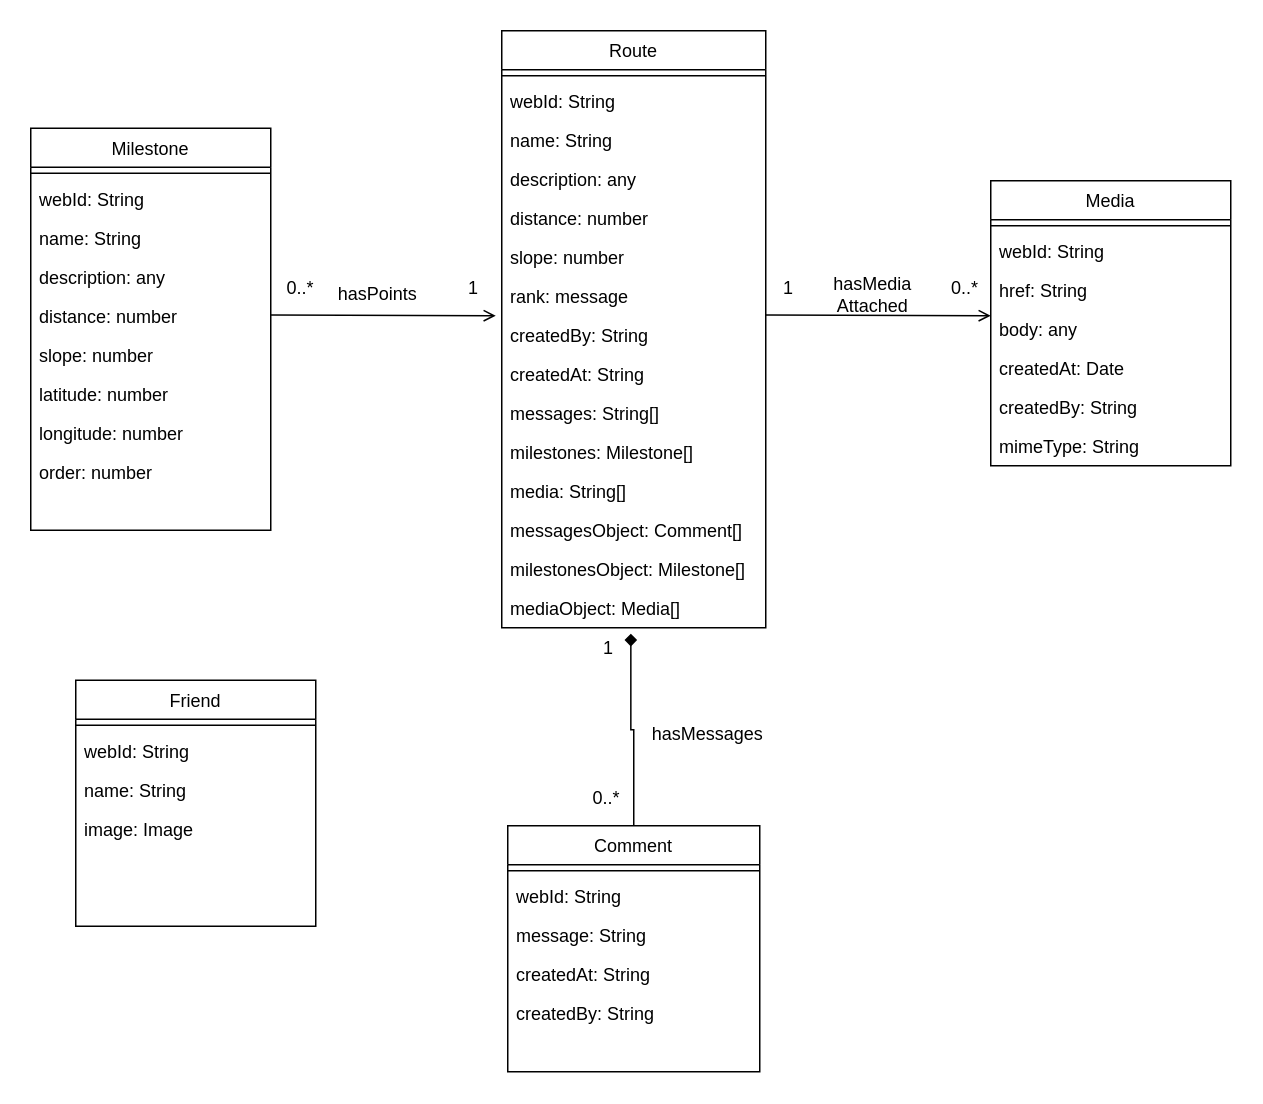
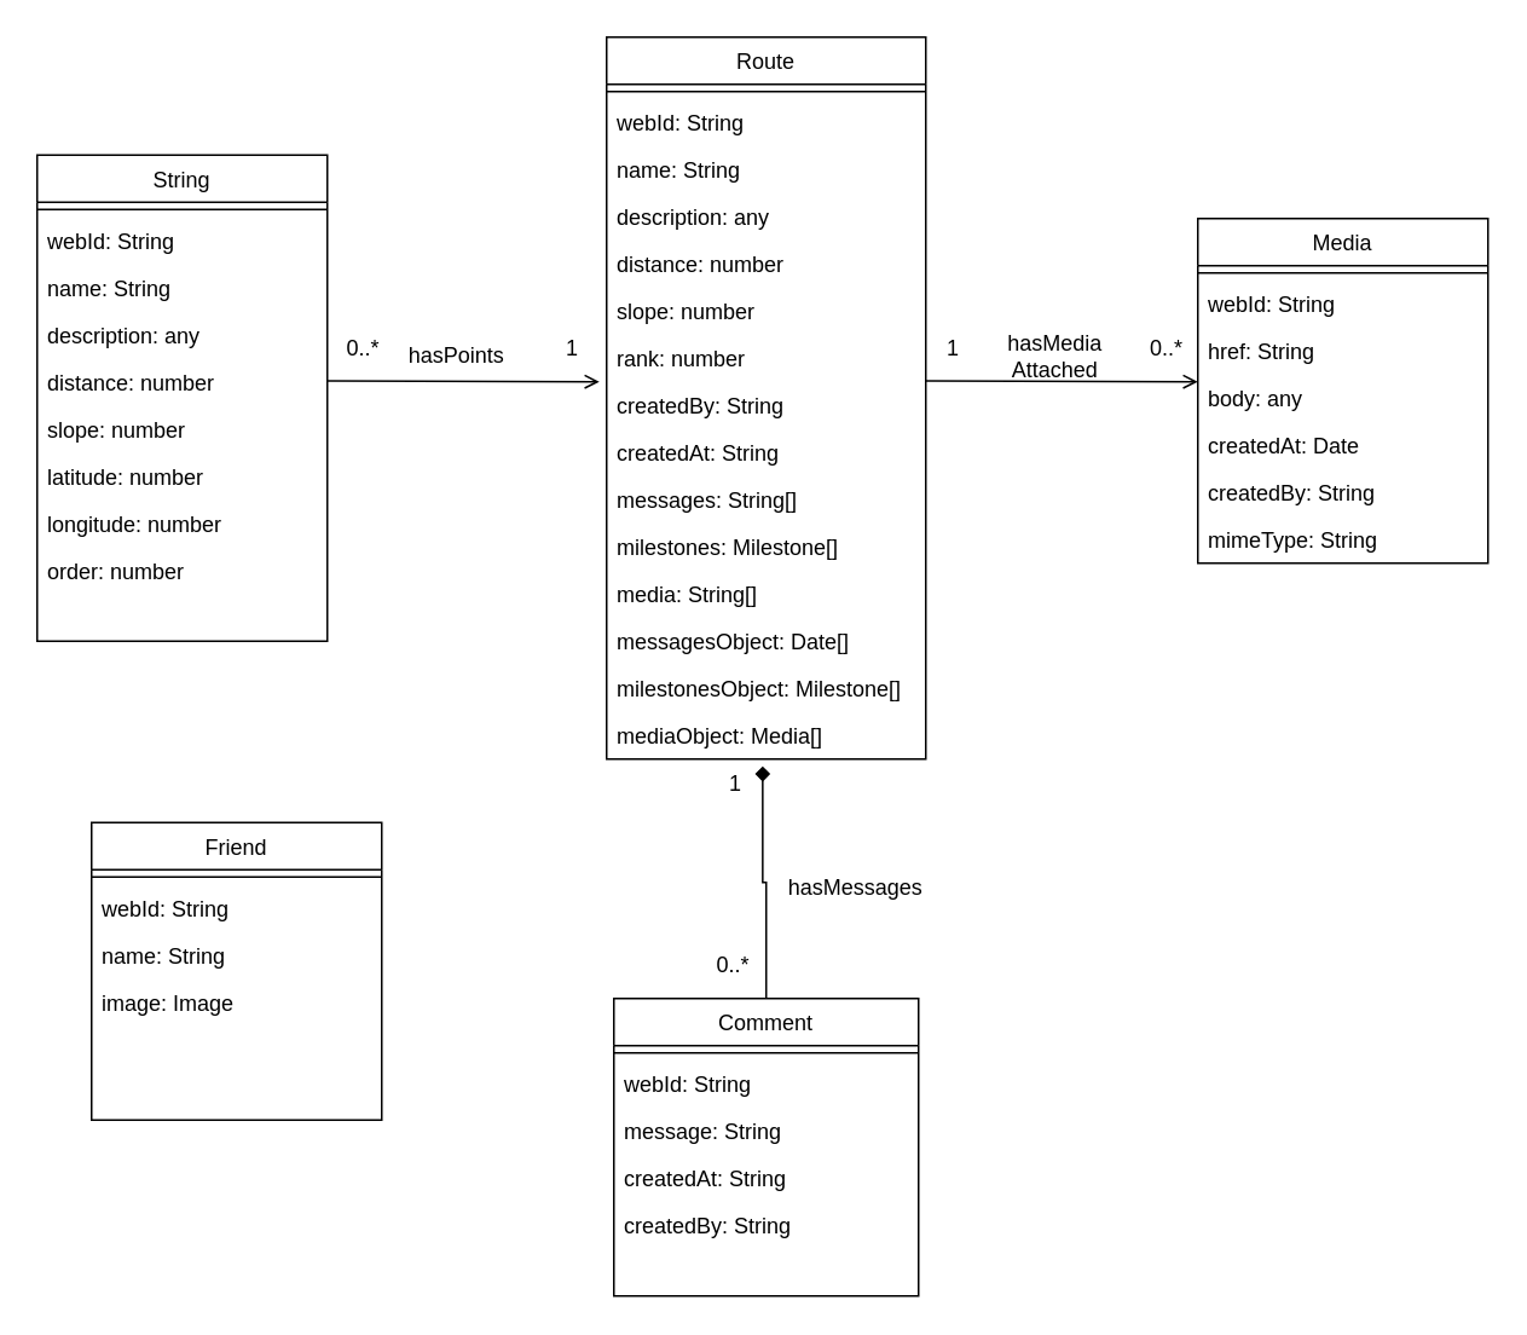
  <mxCell id="0" />
  <mxCell id="1" parent="0" />
  <mxCell id="2" value="" style="endArrow=open;shadow=0;strokeWidth=1;strokeColor=#000000;rounded=0;endFill=1;edgeStyle=elbowEdgeStyle;elbow=vertical;" edge="1" parent="1"><mxGeometry x="0.5" y="41" relative="1" as="geometry"><mxPoint x="510" y="209.5" as="sourcePoint" /><mxPoint x="660" y="209.5" as="targetPoint" /><mxPoint x="-40" y="32" as="offset" /></mxGeometry></mxCell>
  <mxCell id="3" value="1" style="resizable=0;align=left;verticalAlign=bottom;labelBackgroundColor=none;fontSize=12;" connectable="0" vertex="1" parent="2"><mxGeometry x="-1" relative="1" as="geometry"><mxPoint x="10" y="-9.5" as="offset" /></mxGeometry></mxCell>
  <mxCell id="4" value="0..*" style="resizable=0;align=right;verticalAlign=bottom;labelBackgroundColor=none;fontSize=12;" connectable="0" vertex="1" parent="2"><mxGeometry x="1" relative="1" as="geometry"><mxPoint x="-7" y="-9.5" as="offset" /></mxGeometry></mxCell>
  <mxCell id="5" value="hasMedia&lt;br&gt;Attached" style="text;html=1;resizable=0;points=[];;align=center;verticalAlign=middle;labelBackgroundColor=none;rounded=0;shadow=0;strokeWidth=1;fontSize=12;" vertex="1" connectable="0" parent="2"><mxGeometry x="0.5" y="49" relative="1" as="geometry"><mxPoint x="-42.5" y="34" as="offset" /></mxGeometry></mxCell>
  <mxCell id="6" value="" style="endArrow=open;shadow=0;strokeWidth=1;strokeColor=#000000;rounded=0;endFill=1;edgeStyle=elbowEdgeStyle;elbow=vertical;" edge="1" parent="1"><mxGeometry x="0.5" y="41" relative="1" as="geometry"><mxPoint x="180" y="209.5" as="sourcePoint" /><mxPoint x="330" y="209.5" as="targetPoint" /><mxPoint x="-40" y="32" as="offset" /></mxGeometry></mxCell>
  <mxCell id="7" value="1" style="resizable=0;align=left;verticalAlign=bottom;labelBackgroundColor=none;fontSize=12;" connectable="0" vertex="1" parent="6"><mxGeometry x="-1" relative="1" as="geometry"><mxPoint x="130" y="-9.5" as="offset" /></mxGeometry></mxCell>
  <mxCell id="8" value="0..*" style="resizable=0;align=right;verticalAlign=bottom;labelBackgroundColor=none;fontSize=12;" connectable="0" vertex="1" parent="6"><mxGeometry x="1" relative="1" as="geometry"><mxPoint x="-120" y="-9.5" as="offset" /></mxGeometry></mxCell>
  <mxCell id="9" value="hasPoints" style="text;html=1;resizable=0;points=[];;align=center;verticalAlign=middle;labelBackgroundColor=none;rounded=0;shadow=0;strokeWidth=1;fontSize=12;" vertex="1" connectable="0" parent="6"><mxGeometry x="0.5" y="49" relative="1" as="geometry"><mxPoint x="-42.5" y="34" as="offset" /></mxGeometry></mxCell>
  <mxCell id="10" value="Route" style="swimlane;fontStyle=0;align=center;verticalAlign=top;childLayout=stackLayout;horizontal=1;startSize=26;horizontalStack=0;resizeParent=1;resizeLast=0;collapsible=1;marginBottom=0;rounded=0;shadow=0;strokeWidth=1;" vertex="1" parent="1"><mxGeometry x="334" y="20" width="176" height="398" as="geometry"><mxRectangle x="330" y="360" width="170" height="26" as="alternateBounds" /></mxGeometry></mxCell>
  <mxCell id="11" value="" style="line;html=1;strokeWidth=1;align=left;verticalAlign=middle;spacingTop=-1;spacingLeft=3;spacingRight=3;rotatable=0;labelPosition=right;points=[];portConstraint=eastwest;" vertex="1" parent="10"><mxGeometry y="26" width="176" height="8" as="geometry" /></mxCell>
  <mxCell id="12" value="webId: String" style="text;align=left;verticalAlign=top;spacingLeft=4;spacingRight=4;overflow=hidden;rotatable=0;points=[[0,0.5],[1,0.5]];portConstraint=eastwest;" vertex="1" parent="10"><mxGeometry y="34" width="176" height="26" as="geometry" /></mxCell>
  <mxCell id="13" value="name: String" style="text;align=left;verticalAlign=top;spacingLeft=4;spacingRight=4;overflow=hidden;rotatable=0;points=[[0,0.5],[1,0.5]];portConstraint=eastwest;" vertex="1" parent="10"><mxGeometry y="60" width="176" height="26" as="geometry" /></mxCell>
  <mxCell id="14" value="description: any" style="text;align=left;verticalAlign=top;spacingLeft=4;spacingRight=4;overflow=hidden;rotatable=0;points=[[0,0.5],[1,0.5]];portConstraint=eastwest;" vertex="1" parent="10"><mxGeometry y="86" width="176" height="26" as="geometry" /></mxCell>
  <mxCell id="15" value="distance: number" style="text;align=left;verticalAlign=top;spacingLeft=4;spacingRight=4;overflow=hidden;rotatable=0;points=[[0,0.5],[1,0.5]];portConstraint=eastwest;" vertex="1" parent="10"><mxGeometry y="112" width="176" height="26" as="geometry" /></mxCell>
  <mxCell id="16" value="slope: number" style="text;align=left;verticalAlign=top;spacingLeft=4;spacingRight=4;overflow=hidden;rotatable=0;points=[[0,0.5],[1,0.5]];portConstraint=eastwest;" vertex="1" parent="10"><mxGeometry y="138" width="176" height="26" as="geometry" /></mxCell>
- <mxCell id="17" value="rank: message" style="text;align=left;verticalAlign=top;spacingLeft=4;spacingRight=4;overflow=hidden;rotatable=0;points=[[0,0.5],[1,0.5]];portConstraint=eastwest;" vertex="1" parent="10"><mxGeometry y="164" width="176" height="26" as="geometry" /></mxCell>
+ <mxCell id="17" value="rank: number" style="text;align=left;verticalAlign=top;spacingLeft=4;spacingRight=4;overflow=hidden;rotatable=0;points=[[0,0.5],[1,0.5]];portConstraint=eastwest;" vertex="1" parent="10"><mxGeometry y="164" width="176" height="26" as="geometry" /></mxCell>
  <mxCell id="18" value="createdBy: String" style="text;align=left;verticalAlign=top;spacingLeft=4;spacingRight=4;overflow=hidden;rotatable=0;points=[[0,0.5],[1,0.5]];portConstraint=eastwest;" vertex="1" parent="10"><mxGeometry y="190" width="176" height="26" as="geometry" /></mxCell>
  <mxCell id="19" value="createdAt: String" style="text;align=left;verticalAlign=top;spacingLeft=4;spacingRight=4;overflow=hidden;rotatable=0;points=[[0,0.5],[1,0.5]];portConstraint=eastwest;" vertex="1" parent="10"><mxGeometry y="216" width="176" height="26" as="geometry" /></mxCell>
  <mxCell id="20" value="messages: String[]" style="text;align=left;verticalAlign=top;spacingLeft=4;spacingRight=4;overflow=hidden;rotatable=0;points=[[0,0.5],[1,0.5]];portConstraint=eastwest;" vertex="1" parent="10"><mxGeometry y="242" width="176" height="26" as="geometry" /></mxCell>
  <mxCell id="21" value="milestones: Milestone[]" style="text;align=left;verticalAlign=top;spacingLeft=4;spacingRight=4;overflow=hidden;rotatable=0;points=[[0,0.5],[1,0.5]];portConstraint=eastwest;" vertex="1" parent="10"><mxGeometry y="268" width="176" height="26" as="geometry" /></mxCell>
  <mxCell id="22" value="media: String[]" style="text;align=left;verticalAlign=top;spacingLeft=4;spacingRight=4;overflow=hidden;rotatable=0;points=[[0,0.5],[1,0.5]];portConstraint=eastwest;" vertex="1" parent="10"><mxGeometry y="294" width="176" height="26" as="geometry" /></mxCell>
- <mxCell id="23" value="messagesObject: Comment[]" style="text;align=left;verticalAlign=top;spacingLeft=4;spacingRight=4;overflow=hidden;rotatable=0;points=[[0,0.5],[1,0.5]];portConstraint=eastwest;" vertex="1" parent="10"><mxGeometry y="320" width="176" height="26" as="geometry" /></mxCell>
+ <mxCell id="23" value="messagesObject: Date[]" style="text;align=left;verticalAlign=top;spacingLeft=4;spacingRight=4;overflow=hidden;rotatable=0;points=[[0,0.5],[1,0.5]];portConstraint=eastwest;" vertex="1" parent="10"><mxGeometry y="320" width="176" height="26" as="geometry" /></mxCell>
  <mxCell id="24" value="milestonesObject: Milestone[]" style="text;align=left;verticalAlign=top;spacingLeft=4;spacingRight=4;overflow=hidden;rotatable=0;points=[[0,0.5],[1,0.5]];portConstraint=eastwest;" vertex="1" parent="10"><mxGeometry y="346" width="176" height="26" as="geometry" /></mxCell>
  <mxCell id="25" value="mediaObject: Media[]" style="text;align=left;verticalAlign=top;spacingLeft=4;spacingRight=4;overflow=hidden;rotatable=0;points=[[0,0.5],[1,0.5]];portConstraint=eastwest;" vertex="1" parent="10"><mxGeometry y="372" width="176" height="26" as="geometry" /></mxCell>
- <mxCell id="26" value="Milestone" style="swimlane;fontStyle=0;align=center;verticalAlign=top;childLayout=stackLayout;horizontal=1;startSize=26;horizontalStack=0;resizeParent=1;resizeLast=0;collapsible=1;marginBottom=0;rounded=0;shadow=0;strokeWidth=1;" vertex="1" parent="1"><mxGeometry x="20" y="85" width="160" height="268" as="geometry"><mxRectangle x="330" y="360" width="170" height="26" as="alternateBounds" /></mxGeometry></mxCell>
+ <mxCell id="26" value="String" style="swimlane;fontStyle=0;align=center;verticalAlign=top;childLayout=stackLayout;horizontal=1;startSize=26;horizontalStack=0;resizeParent=1;resizeLast=0;collapsible=1;marginBottom=0;rounded=0;shadow=0;strokeWidth=1;" vertex="1" parent="1"><mxGeometry x="20" y="85" width="160" height="268" as="geometry"><mxRectangle x="330" y="360" width="170" height="26" as="alternateBounds" /></mxGeometry></mxCell>
  <mxCell id="27" value="" style="line;html=1;strokeWidth=1;align=left;verticalAlign=middle;spacingTop=-1;spacingLeft=3;spacingRight=3;rotatable=0;labelPosition=right;points=[];portConstraint=eastwest;" vertex="1" parent="26"><mxGeometry y="26" width="160" height="8" as="geometry" /></mxCell>
  <mxCell id="28" value="webId: String" style="text;align=left;verticalAlign=top;spacingLeft=4;spacingRight=4;overflow=hidden;rotatable=0;points=[[0,0.5],[1,0.5]];portConstraint=eastwest;" vertex="1" parent="26"><mxGeometry y="34" width="160" height="26" as="geometry" /></mxCell>
  <mxCell id="29" value="name: String" style="text;align=left;verticalAlign=top;spacingLeft=4;spacingRight=4;overflow=hidden;rotatable=0;points=[[0,0.5],[1,0.5]];portConstraint=eastwest;" vertex="1" parent="26"><mxGeometry y="60" width="160" height="26" as="geometry" /></mxCell>
  <mxCell id="30" value="description: any" style="text;align=left;verticalAlign=top;spacingLeft=4;spacingRight=4;overflow=hidden;rotatable=0;points=[[0,0.5],[1,0.5]];portConstraint=eastwest;" vertex="1" parent="26"><mxGeometry y="86" width="160" height="26" as="geometry" /></mxCell>
  <mxCell id="31" value="distance: number" style="text;align=left;verticalAlign=top;spacingLeft=4;spacingRight=4;overflow=hidden;rotatable=0;points=[[0,0.5],[1,0.5]];portConstraint=eastwest;" vertex="1" parent="26"><mxGeometry y="112" width="160" height="26" as="geometry" /></mxCell>
  <mxCell id="32" value="slope: number" style="text;align=left;verticalAlign=top;spacingLeft=4;spacingRight=4;overflow=hidden;rotatable=0;points=[[0,0.5],[1,0.5]];portConstraint=eastwest;" vertex="1" parent="26"><mxGeometry y="138" width="160" height="26" as="geometry" /></mxCell>
  <mxCell id="33" value="latitude: number" style="text;align=left;verticalAlign=top;spacingLeft=4;spacingRight=4;overflow=hidden;rotatable=0;points=[[0,0.5],[1,0.5]];portConstraint=eastwest;" vertex="1" parent="26"><mxGeometry y="164" width="160" height="26" as="geometry" /></mxCell>
  <mxCell id="34" value="longitude: number" style="text;align=left;verticalAlign=top;spacingLeft=4;spacingRight=4;overflow=hidden;rotatable=0;points=[[0,0.5],[1,0.5]];portConstraint=eastwest;" vertex="1" parent="26"><mxGeometry y="190" width="160" height="26" as="geometry" /></mxCell>
  <mxCell id="35" value="order: number" style="text;align=left;verticalAlign=top;spacingLeft=4;spacingRight=4;overflow=hidden;rotatable=0;points=[[0,0.5],[1,0.5]];portConstraint=eastwest;" vertex="1" parent="26"><mxGeometry y="216" width="160" height="26" as="geometry" /></mxCell>
  <mxCell id="36" value="Friend" style="swimlane;fontStyle=0;align=center;verticalAlign=top;childLayout=stackLayout;horizontal=1;startSize=26;horizontalStack=0;resizeParent=1;resizeLast=0;collapsible=1;marginBottom=0;rounded=0;shadow=0;strokeWidth=1;" vertex="1" parent="1"><mxGeometry x="50" y="453" width="160" height="164" as="geometry"><mxRectangle x="330" y="360" width="170" height="26" as="alternateBounds" /></mxGeometry></mxCell>
  <mxCell id="37" value="" style="line;html=1;strokeWidth=1;align=left;verticalAlign=middle;spacingTop=-1;spacingLeft=3;spacingRight=3;rotatable=0;labelPosition=right;points=[];portConstraint=eastwest;" vertex="1" parent="36"><mxGeometry y="26" width="160" height="8" as="geometry" /></mxCell>
  <mxCell id="38" value="webId: String" style="text;align=left;verticalAlign=top;spacingLeft=4;spacingRight=4;overflow=hidden;rotatable=0;points=[[0,0.5],[1,0.5]];portConstraint=eastwest;" vertex="1" parent="36"><mxGeometry y="34" width="160" height="26" as="geometry" /></mxCell>
  <mxCell id="39" value="name: String" style="text;align=left;verticalAlign=top;spacingLeft=4;spacingRight=4;overflow=hidden;rotatable=0;points=[[0,0.5],[1,0.5]];portConstraint=eastwest;" vertex="1" parent="36"><mxGeometry y="60" width="160" height="26" as="geometry" /></mxCell>
  <mxCell id="40" value="image: Image" style="text;align=left;verticalAlign=top;spacingLeft=4;spacingRight=4;overflow=hidden;rotatable=0;points=[[0,0.5],[1,0.5]];portConstraint=eastwest;" vertex="1" parent="36"><mxGeometry y="86" width="160" height="26" as="geometry" /></mxCell>
  <mxCell id="41" value="Media" style="swimlane;fontStyle=0;align=center;verticalAlign=top;childLayout=stackLayout;horizontal=1;startSize=26;horizontalStack=0;resizeParent=1;resizeLast=0;collapsible=1;marginBottom=0;rounded=0;shadow=0;strokeWidth=1;" vertex="1" parent="1"><mxGeometry x="660" y="120" width="160" height="190" as="geometry"><mxRectangle x="330" y="360" width="170" height="26" as="alternateBounds" /></mxGeometry></mxCell>
  <mxCell id="42" value="" style="line;html=1;strokeWidth=1;align=left;verticalAlign=middle;spacingTop=-1;spacingLeft=3;spacingRight=3;rotatable=0;labelPosition=right;points=[];portConstraint=eastwest;" vertex="1" parent="41"><mxGeometry y="26" width="160" height="8" as="geometry" /></mxCell>
  <mxCell id="43" value="webId: String" style="text;align=left;verticalAlign=top;spacingLeft=4;spacingRight=4;overflow=hidden;rotatable=0;points=[[0,0.5],[1,0.5]];portConstraint=eastwest;" vertex="1" parent="41"><mxGeometry y="34" width="160" height="26" as="geometry" /></mxCell>
  <mxCell id="44" value="href: String" style="text;align=left;verticalAlign=top;spacingLeft=4;spacingRight=4;overflow=hidden;rotatable=0;points=[[0,0.5],[1,0.5]];portConstraint=eastwest;" vertex="1" parent="41"><mxGeometry y="60" width="160" height="26" as="geometry" /></mxCell>
  <mxCell id="45" value="body: any" style="text;align=left;verticalAlign=top;spacingLeft=4;spacingRight=4;overflow=hidden;rotatable=0;points=[[0,0.5],[1,0.5]];portConstraint=eastwest;" vertex="1" parent="41"><mxGeometry y="86" width="160" height="26" as="geometry" /></mxCell>
  <mxCell id="46" value="createdAt: Date" style="text;align=left;verticalAlign=top;spacingLeft=4;spacingRight=4;overflow=hidden;rotatable=0;points=[[0,0.5],[1,0.5]];portConstraint=eastwest;" vertex="1" parent="41"><mxGeometry y="112" width="160" height="26" as="geometry" /></mxCell>
  <mxCell id="47" value="createdBy: String" style="text;align=left;verticalAlign=top;spacingLeft=4;spacingRight=4;overflow=hidden;rotatable=0;points=[[0,0.5],[1,0.5]];portConstraint=eastwest;" vertex="1" parent="41"><mxGeometry y="138" width="160" height="26" as="geometry" /></mxCell>
  <mxCell id="48" value="mimeType: String" style="text;align=left;verticalAlign=top;spacingLeft=4;spacingRight=4;overflow=hidden;rotatable=0;points=[[0,0.5],[1,0.5]];portConstraint=eastwest;" vertex="1" parent="41"><mxGeometry y="164" width="160" height="26" as="geometry" /></mxCell>
  <mxCell id="49" value="" style="endArrow=diamond;shadow=0;strokeWidth=1;strokeColor=#000000;rounded=0;endFill=1;edgeStyle=elbowEdgeStyle;elbow=vertical;exitX=0.5;exitY=0;exitDx=0;exitDy=0;entryX=0.489;entryY=1.154;entryDx=0;entryDy=0;entryPerimeter=0;" edge="1" parent="1" source="53" target="25"><mxGeometry x="0.5" y="41" relative="1" as="geometry"><mxPoint x="190" y="219.5" as="sourcePoint" /><mxPoint x="420" y="440" as="targetPoint" /><mxPoint x="-40" y="32" as="offset" /></mxGeometry></mxCell>
  <mxCell id="50" value="1" style="resizable=0;align=left;verticalAlign=bottom;labelBackgroundColor=none;fontSize=12;" connectable="0" vertex="1" parent="49"><mxGeometry x="-1" relative="1" as="geometry"><mxPoint x="-22" y="-110" as="offset" /></mxGeometry></mxCell>
  <mxCell id="51" value="0..*" style="resizable=0;align=right;verticalAlign=bottom;labelBackgroundColor=none;fontSize=12;" connectable="0" vertex="1" parent="49"><mxGeometry x="1" relative="1" as="geometry"><mxPoint x="-6.06" y="118.06" as="offset" /></mxGeometry></mxCell>
  <mxCell id="52" value="hasMessages" style="text;html=1;resizable=0;points=[];;align=center;verticalAlign=middle;labelBackgroundColor=none;rounded=0;shadow=0;strokeWidth=1;fontSize=12;" vertex="1" connectable="0" parent="49"><mxGeometry x="0.5" y="49" relative="1" as="geometry"><mxPoint x="98.94" y="34" as="offset" /></mxGeometry></mxCell>
  <mxCell id="53" value="Comment" style="swimlane;fontStyle=0;align=center;verticalAlign=top;childLayout=stackLayout;horizontal=1;startSize=26;horizontalStack=0;resizeParent=1;resizeLast=0;collapsible=1;marginBottom=0;rounded=0;shadow=0;strokeWidth=1;" vertex="1" parent="1"><mxGeometry x="338" y="550" width="168" height="164" as="geometry"><mxRectangle x="330" y="360" width="170" height="26" as="alternateBounds" /></mxGeometry></mxCell>
  <mxCell id="54" value="" style="line;html=1;strokeWidth=1;align=left;verticalAlign=middle;spacingTop=-1;spacingLeft=3;spacingRight=3;rotatable=0;labelPosition=right;points=[];portConstraint=eastwest;" vertex="1" parent="53"><mxGeometry y="26" width="168" height="8" as="geometry" /></mxCell>
  <mxCell id="55" value="webId: String" style="text;align=left;verticalAlign=top;spacingLeft=4;spacingRight=4;overflow=hidden;rotatable=0;points=[[0,0.5],[1,0.5]];portConstraint=eastwest;" vertex="1" parent="53"><mxGeometry y="34" width="168" height="26" as="geometry" /></mxCell>
  <mxCell id="56" value="message: String" style="text;align=left;verticalAlign=top;spacingLeft=4;spacingRight=4;overflow=hidden;rotatable=0;points=[[0,0.5],[1,0.5]];portConstraint=eastwest;" vertex="1" parent="53"><mxGeometry y="60" width="168" height="26" as="geometry" /></mxCell>
  <mxCell id="57" value="createdAt: String" style="text;align=left;verticalAlign=top;spacingLeft=4;spacingRight=4;overflow=hidden;rotatable=0;points=[[0,0.5],[1,0.5]];portConstraint=eastwest;" vertex="1" parent="53"><mxGeometry y="86" width="168" height="26" as="geometry" /></mxCell>
  <mxCell id="58" value="createdBy: String" style="text;align=left;verticalAlign=top;spacingLeft=4;spacingRight=4;overflow=hidden;rotatable=0;points=[[0,0.5],[1,0.5]];portConstraint=eastwest;" vertex="1" parent="53"><mxGeometry y="112" width="168" height="26" as="geometry" /></mxCell>
